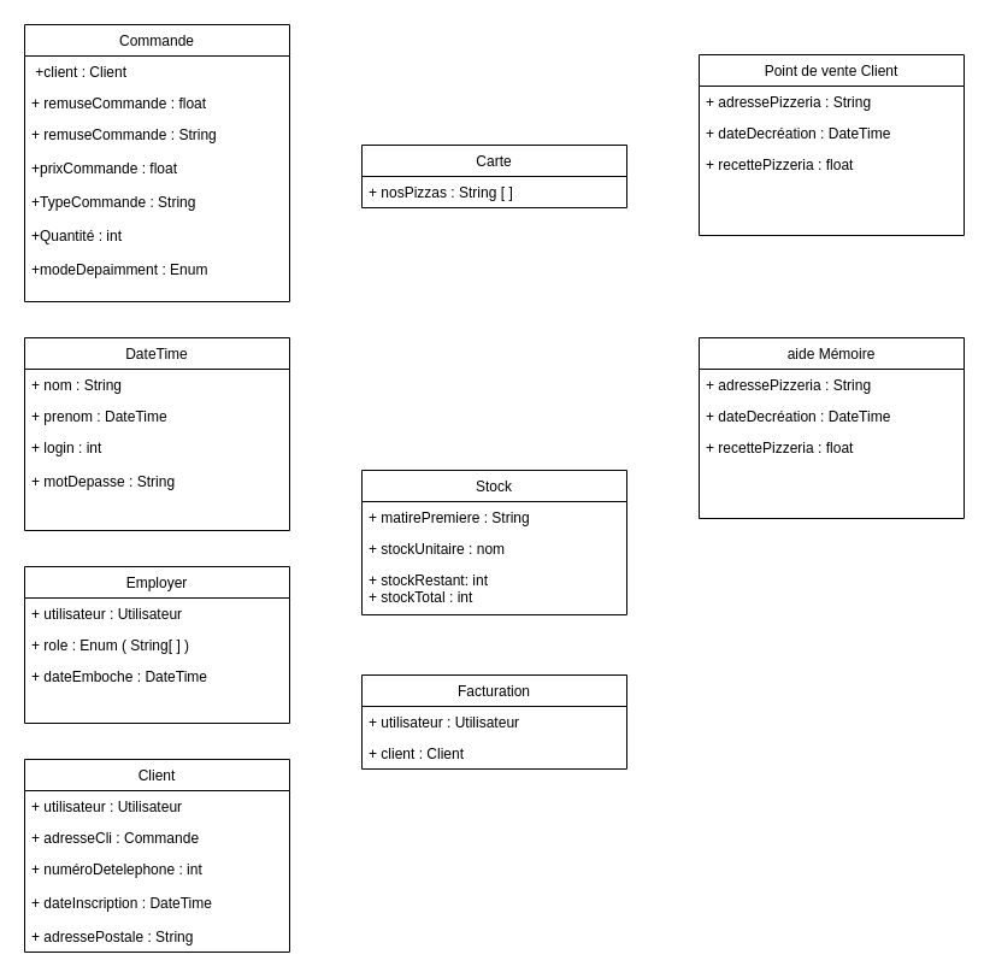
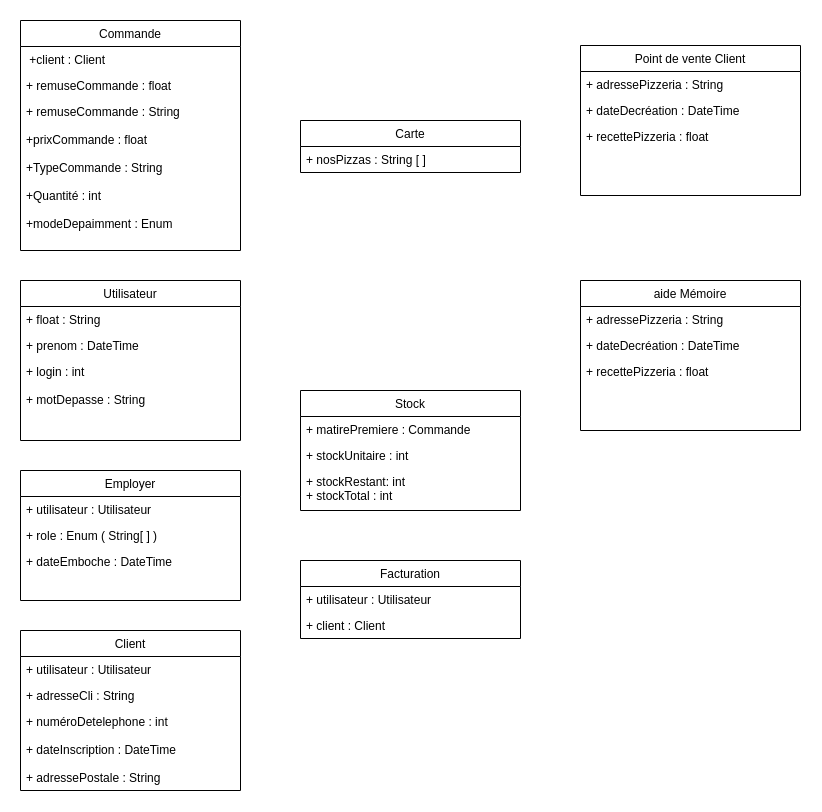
  <mxCell id="0" />
  <mxCell id="1" parent="0" />
  <mxCell id="2" value="Commande" style="swimlane;fontStyle=0;childLayout=stackLayout;horizontal=1;startSize=26;fillColor=none;horizontalStack=0;resizeParent=1;resizeParentMax=0;resizeLast=0;collapsible=1;marginBottom=0;" parent="1" vertex="1"><mxGeometry x="20" y="20" width="220" height="230" as="geometry" /></mxCell>
  <mxCell id="3" value=" +client : Client" style="text;strokeColor=none;fillColor=none;align=left;verticalAlign=top;spacingLeft=4;spacingRight=4;overflow=hidden;rotatable=0;points=[[0,0.5],[1,0.5]];portConstraint=eastwest;" parent="2" vertex="1"><mxGeometry y="26" width="220" height="26" as="geometry" /></mxCell>
  <mxCell id="4" value="+ remuseCommande : float" style="text;strokeColor=none;fillColor=none;align=left;verticalAlign=top;spacingLeft=4;spacingRight=4;overflow=hidden;rotatable=0;points=[[0,0.5],[1,0.5]];portConstraint=eastwest;" parent="2" vertex="1"><mxGeometry y="52" width="220" height="26" as="geometry" /></mxCell>
  <mxCell id="5" value="+ remuseCommande : String&#10;&#10;+prixCommande : float&#10;&#10;+TypeCommande : String&#10;&#10;+Quantité : int &#10;&#10;+modeDepaimment : Enum " style="text;strokeColor=none;fillColor=none;align=left;verticalAlign=top;spacingLeft=4;spacingRight=4;overflow=hidden;rotatable=0;points=[[0,0.5],[1,0.5]];portConstraint=eastwest;" parent="2" vertex="1"><mxGeometry y="78" width="220" height="152" as="geometry" /></mxCell>
  <mxCell id="6" value="Employer" style="swimlane;fontStyle=0;childLayout=stackLayout;horizontal=1;startSize=26;fillColor=none;horizontalStack=0;resizeParent=1;resizeParentMax=0;resizeLast=0;collapsible=1;marginBottom=0;" parent="1" vertex="1"><mxGeometry x="20" y="470" width="220" height="130" as="geometry" /></mxCell>
  <mxCell id="7" value="+ utilisateur : Utilisateur" style="text;strokeColor=none;fillColor=none;align=left;verticalAlign=top;spacingLeft=4;spacingRight=4;overflow=hidden;rotatable=0;points=[[0,0.5],[1,0.5]];portConstraint=eastwest;" parent="6" vertex="1"><mxGeometry y="26" width="220" height="26" as="geometry" /></mxCell>
  <mxCell id="8" value="+ role : Enum ( String[ ] )" style="text;strokeColor=none;fillColor=none;align=left;verticalAlign=top;spacingLeft=4;spacingRight=4;overflow=hidden;rotatable=0;points=[[0,0.5],[1,0.5]];portConstraint=eastwest;" parent="6" vertex="1"><mxGeometry y="52" width="220" height="26" as="geometry" /></mxCell>
  <mxCell id="9" value="+ dateEmboche : DateTime " style="text;strokeColor=none;fillColor=none;align=left;verticalAlign=top;spacingLeft=4;spacingRight=4;overflow=hidden;rotatable=0;points=[[0,0.5],[1,0.5]];portConstraint=eastwest;" parent="6" vertex="1"><mxGeometry y="78" width="220" height="52" as="geometry" /></mxCell>
  <mxCell id="10" value="Point de vente Client" style="swimlane;fontStyle=0;childLayout=stackLayout;horizontal=1;startSize=26;fillColor=none;horizontalStack=0;resizeParent=1;resizeParentMax=0;resizeLast=0;collapsible=1;marginBottom=0;" parent="1" vertex="1"><mxGeometry x="580" y="45" width="220" height="150" as="geometry" /></mxCell>
  <mxCell id="11" value="+ adressePizzeria : String" style="text;strokeColor=none;fillColor=none;align=left;verticalAlign=top;spacingLeft=4;spacingRight=4;overflow=hidden;rotatable=0;points=[[0,0.5],[1,0.5]];portConstraint=eastwest;" parent="10" vertex="1"><mxGeometry y="26" width="220" height="26" as="geometry" /></mxCell>
  <mxCell id="12" value="+ dateDecréation : DateTime" style="text;strokeColor=none;fillColor=none;align=left;verticalAlign=top;spacingLeft=4;spacingRight=4;overflow=hidden;rotatable=0;points=[[0,0.5],[1,0.5]];portConstraint=eastwest;" parent="10" vertex="1"><mxGeometry y="52" width="220" height="26" as="geometry" /></mxCell>
  <mxCell id="13" value="+ recettePizzeria : float&#10;&#10;" style="text;strokeColor=none;fillColor=none;align=left;verticalAlign=top;spacingLeft=4;spacingRight=4;overflow=hidden;rotatable=0;points=[[0,0.5],[1,0.5]];portConstraint=eastwest;" parent="10" vertex="1"><mxGeometry y="78" width="220" height="72" as="geometry" /></mxCell>
  <mxCell id="14" value="Carte" style="swimlane;fontStyle=0;childLayout=stackLayout;horizontal=1;startSize=26;fillColor=none;horizontalStack=0;resizeParent=1;resizeParentMax=0;resizeLast=0;collapsible=1;marginBottom=0;" parent="1" vertex="1"><mxGeometry x="300" y="120" width="220" height="52" as="geometry" /></mxCell>
  <mxCell id="15" value="+ nosPizzas : String [ ]" style="text;strokeColor=none;fillColor=none;align=left;verticalAlign=top;spacingLeft=4;spacingRight=4;overflow=hidden;rotatable=0;points=[[0,0.5],[1,0.5]];portConstraint=eastwest;" parent="14" vertex="1"><mxGeometry y="26" width="220" height="26" as="geometry" /></mxCell>
  <mxCell id="16" value="Client" style="swimlane;fontStyle=0;childLayout=stackLayout;horizontal=1;startSize=26;fillColor=none;horizontalStack=0;resizeParent=1;resizeParentMax=0;resizeLast=0;collapsible=1;marginBottom=0;" parent="1" vertex="1"><mxGeometry x="20" y="630" width="220" height="160" as="geometry" /></mxCell>
  <mxCell id="17" value="+ utilisateur : Utilisateur" style="text;strokeColor=none;fillColor=none;align=left;verticalAlign=top;spacingLeft=4;spacingRight=4;overflow=hidden;rotatable=0;points=[[0,0.5],[1,0.5]];portConstraint=eastwest;" parent="16" vertex="1"><mxGeometry y="26" width="220" height="26" as="geometry" /></mxCell>
- <mxCell id="18" value="+ adresseCli : Commande" style="text;strokeColor=none;fillColor=none;align=left;verticalAlign=top;spacingLeft=4;spacingRight=4;overflow=hidden;rotatable=0;points=[[0,0.5],[1,0.5]];portConstraint=eastwest;" parent="16" vertex="1"><mxGeometry y="52" width="220" height="26" as="geometry" /></mxCell>
+ <mxCell id="18" value="+ adresseCli : String" style="text;strokeColor=none;fillColor=none;align=left;verticalAlign=top;spacingLeft=4;spacingRight=4;overflow=hidden;rotatable=0;points=[[0,0.5],[1,0.5]];portConstraint=eastwest;" parent="16" vertex="1"><mxGeometry y="52" width="220" height="26" as="geometry" /></mxCell>
  <mxCell id="19" value="+ numéroDetelephone : int  &#10;&#10;+ dateInscription : DateTime &#10;&#10;+ adressePostale : String &#10;&#10;" style="text;strokeColor=none;fillColor=none;align=left;verticalAlign=top;spacingLeft=4;spacingRight=4;overflow=hidden;rotatable=0;points=[[0,0.5],[1,0.5]];portConstraint=eastwest;" parent="16" vertex="1"><mxGeometry y="78" width="220" height="82" as="geometry" /></mxCell>
  <mxCell id="20" value="Stock" style="swimlane;fontStyle=0;childLayout=stackLayout;horizontal=1;startSize=26;fillColor=none;horizontalStack=0;resizeParent=1;resizeParentMax=0;resizeLast=0;collapsible=1;marginBottom=0;" parent="1" vertex="1"><mxGeometry x="300" y="390" width="220" height="120" as="geometry" /></mxCell>
- <mxCell id="21" value="+ matirePremiere : String" style="text;strokeColor=none;fillColor=none;align=left;verticalAlign=top;spacingLeft=4;spacingRight=4;overflow=hidden;rotatable=0;points=[[0,0.5],[1,0.5]];portConstraint=eastwest;" parent="20" vertex="1"><mxGeometry y="26" width="220" height="26" as="geometry" /></mxCell>
- <mxCell id="22" value="+ stockUnitaire : nom" style="text;strokeColor=none;fillColor=none;align=left;verticalAlign=top;spacingLeft=4;spacingRight=4;overflow=hidden;rotatable=0;points=[[0,0.5],[1,0.5]];portConstraint=eastwest;" parent="20" vertex="1"><mxGeometry y="52" width="220" height="26" as="geometry" /></mxCell>
+ <mxCell id="21" value="+ matirePremiere : Commande" style="text;strokeColor=none;fillColor=none;align=left;verticalAlign=top;spacingLeft=4;spacingRight=4;overflow=hidden;rotatable=0;points=[[0,0.5],[1,0.5]];portConstraint=eastwest;" parent="20" vertex="1"><mxGeometry y="26" width="220" height="26" as="geometry" /></mxCell>
+ <mxCell id="22" value="+ stockUnitaire : int" style="text;strokeColor=none;fillColor=none;align=left;verticalAlign=top;spacingLeft=4;spacingRight=4;overflow=hidden;rotatable=0;points=[[0,0.5],[1,0.5]];portConstraint=eastwest;" parent="20" vertex="1"><mxGeometry y="52" width="220" height="26" as="geometry" /></mxCell>
  <mxCell id="23" value="+ stockRestant: int&#10;+ stockTotal : int" style="text;strokeColor=none;fillColor=none;align=left;verticalAlign=top;spacingLeft=4;spacingRight=4;overflow=hidden;rotatable=0;points=[[0,0.5],[1,0.5]];portConstraint=eastwest;" parent="20" vertex="1"><mxGeometry y="78" width="220" height="42" as="geometry" /></mxCell>
- <mxCell id="24" value="DateTime" style="swimlane;fontStyle=0;childLayout=stackLayout;horizontal=1;startSize=26;fillColor=none;horizontalStack=0;resizeParent=1;resizeParentMax=0;resizeLast=0;collapsible=1;marginBottom=0;" parent="1" vertex="1"><mxGeometry x="20" y="280" width="220" height="160" as="geometry" /></mxCell>
- <mxCell id="25" value="+ nom : String" style="text;strokeColor=none;fillColor=none;align=left;verticalAlign=top;spacingLeft=4;spacingRight=4;overflow=hidden;rotatable=0;points=[[0,0.5],[1,0.5]];portConstraint=eastwest;" parent="24" vertex="1"><mxGeometry y="26" width="220" height="26" as="geometry" /></mxCell>
+ <mxCell id="24" value="Utilisateur" style="swimlane;fontStyle=0;childLayout=stackLayout;horizontal=1;startSize=26;fillColor=none;horizontalStack=0;resizeParent=1;resizeParentMax=0;resizeLast=0;collapsible=1;marginBottom=0;" parent="1" vertex="1"><mxGeometry x="20" y="280" width="220" height="160" as="geometry" /></mxCell>
+ <mxCell id="25" value="+ float : String" style="text;strokeColor=none;fillColor=none;align=left;verticalAlign=top;spacingLeft=4;spacingRight=4;overflow=hidden;rotatable=0;points=[[0,0.5],[1,0.5]];portConstraint=eastwest;" parent="24" vertex="1"><mxGeometry y="26" width="220" height="26" as="geometry" /></mxCell>
  <mxCell id="26" value="+ prenom : DateTime" style="text;strokeColor=none;fillColor=none;align=left;verticalAlign=top;spacingLeft=4;spacingRight=4;overflow=hidden;rotatable=0;points=[[0,0.5],[1,0.5]];portConstraint=eastwest;" parent="24" vertex="1"><mxGeometry y="52" width="220" height="26" as="geometry" /></mxCell>
  <mxCell id="27" value="+ login : int &#10;&#10;+ motDepasse : String&#10; &#10;&#10;&#10;&#10;" style="text;strokeColor=none;fillColor=none;align=left;verticalAlign=top;spacingLeft=4;spacingRight=4;overflow=hidden;rotatable=0;points=[[0,0.5],[1,0.5]];portConstraint=eastwest;" parent="24" vertex="1"><mxGeometry y="78" width="220" height="82" as="geometry" /></mxCell>
  <mxCell id="28" value="Facturation " style="swimlane;fontStyle=0;childLayout=stackLayout;horizontal=1;startSize=26;fillColor=none;horizontalStack=0;resizeParent=1;resizeParentMax=0;resizeLast=0;collapsible=1;marginBottom=0;" parent="1" vertex="1"><mxGeometry x="300" y="560" width="220" height="78" as="geometry" /></mxCell>
  <mxCell id="29" value="+ utilisateur : Utilisateur" style="text;strokeColor=none;fillColor=none;align=left;verticalAlign=top;spacingLeft=4;spacingRight=4;overflow=hidden;rotatable=0;points=[[0,0.5],[1,0.5]];portConstraint=eastwest;" parent="28" vertex="1"><mxGeometry y="26" width="220" height="26" as="geometry" /></mxCell>
  <mxCell id="30" value="+ client : Client" style="text;strokeColor=none;fillColor=none;align=left;verticalAlign=top;spacingLeft=4;spacingRight=4;overflow=hidden;rotatable=0;points=[[0,0.5],[1,0.5]];portConstraint=eastwest;" parent="28" vertex="1"><mxGeometry y="52" width="220" height="26" as="geometry" /></mxCell>
  <mxCell id="31" value="aide Mémoire" style="swimlane;fontStyle=0;childLayout=stackLayout;horizontal=1;startSize=26;fillColor=none;horizontalStack=0;resizeParent=1;resizeParentMax=0;resizeLast=0;collapsible=1;marginBottom=0;" parent="1" vertex="1"><mxGeometry x="580" y="280" width="220" height="150" as="geometry" /></mxCell>
  <mxCell id="32" value="+ adressePizzeria : String" style="text;strokeColor=none;fillColor=none;align=left;verticalAlign=top;spacingLeft=4;spacingRight=4;overflow=hidden;rotatable=0;points=[[0,0.5],[1,0.5]];portConstraint=eastwest;" parent="31" vertex="1"><mxGeometry y="26" width="220" height="26" as="geometry" /></mxCell>
  <mxCell id="33" value="+ dateDecréation : DateTime" style="text;strokeColor=none;fillColor=none;align=left;verticalAlign=top;spacingLeft=4;spacingRight=4;overflow=hidden;rotatable=0;points=[[0,0.5],[1,0.5]];portConstraint=eastwest;" parent="31" vertex="1"><mxGeometry y="52" width="220" height="26" as="geometry" /></mxCell>
  <mxCell id="34" value="+ recettePizzeria : float&#10;&#10;" style="text;strokeColor=none;fillColor=none;align=left;verticalAlign=top;spacingLeft=4;spacingRight=4;overflow=hidden;rotatable=0;points=[[0,0.5],[1,0.5]];portConstraint=eastwest;" parent="31" vertex="1"><mxGeometry y="78" width="220" height="72" as="geometry" /></mxCell>
